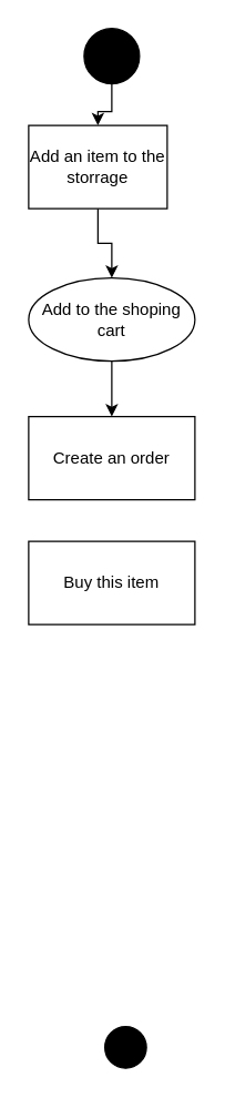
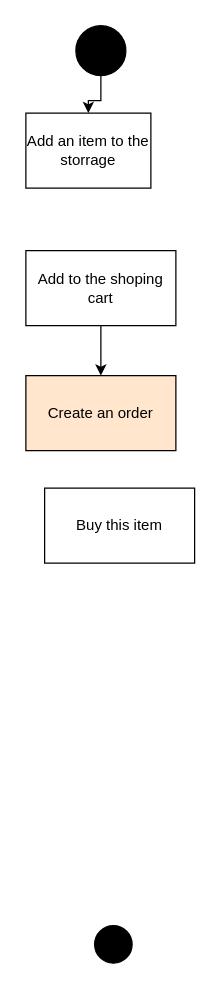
  <mxCell id="0" />
  <mxCell id="1" parent="0" />
  <mxCell id="2" style="edgeStyle=orthogonalEdgeStyle;rounded=0;orthogonalLoop=1;jettySize=auto;html=1;" edge="1" parent="1" source="3" target="6"><mxGeometry relative="1" as="geometry" /></mxCell>
  <mxCell id="3" value="" style="ellipse;whiteSpace=wrap;html=1;aspect=fixed;fillColor=#000000;" vertex="1" parent="1"><mxGeometry x="60" y="20" width="40" height="40" as="geometry" /></mxCell>
  <mxCell id="4" value="" style="ellipse;whiteSpace=wrap;html=1;aspect=fixed;fillColor=#000000;" vertex="1" parent="1"><mxGeometry x="75" y="740" width="30" height="30" as="geometry" /></mxCell>
- <mxCell id="5" style="edgeStyle=orthogonalEdgeStyle;rounded=0;orthogonalLoop=1;jettySize=auto;html=1;" edge="1" parent="1" source="6" target="8"><mxGeometry relative="1" as="geometry" /></mxCell>
  <mxCell id="6" value="Add an item to the storrage" style="rounded=0;whiteSpace=wrap;html=1;fillColor=#FFFFFF;" vertex="1" parent="1"><mxGeometry x="20" y="90" width="100" height="60" as="geometry" /></mxCell>
  <mxCell id="7" style="edgeStyle=orthogonalEdgeStyle;rounded=0;orthogonalLoop=1;jettySize=auto;html=1;exitX=0.5;exitY=1;exitDx=0;exitDy=0;entryX=0.5;entryY=0;entryDx=0;entryDy=0;" edge="1" parent="1" source="8"><mxGeometry relative="1" as="geometry"><mxPoint x="80" y="300" as="targetPoint" /></mxGeometry></mxCell>
- <mxCell id="8" value="Add to the shoping cart" style="ellipse;whiteSpace=wrap;html=1;fillColor=#FFFFFF;" vertex="1" parent="1"><mxGeometry x="20" y="200" width="120" height="60" as="geometry" /></mxCell>
- <mxCell id="9" value="Buy this item" style="rounded=0;whiteSpace=wrap;html=1;fillColor=#FFFFFF;" vertex="1" parent="1"><mxGeometry x="20" y="390" width="120" height="60" as="geometry" /></mxCell>
- <mxCell id="10" value="Create an order" style="rounded=0;whiteSpace=wrap;html=1;fillColor=#FFFFFF;" vertex="1" parent="1"><mxGeometry x="20" y="300" width="120" height="60" as="geometry" /></mxCell>
+ <mxCell id="8" value="Add to the shoping cart" style="rounded=0;whiteSpace=wrap;html=1;fillColor=#FFFFFF;" vertex="1" parent="1"><mxGeometry x="20" y="200" width="120" height="60" as="geometry" /></mxCell>
+ <mxCell id="9" value="Buy this item" style="rounded=0;whiteSpace=wrap;html=1;fillColor=#FFFFFF;" vertex="1" parent="1"><mxGeometry x="35" y="390" width="120" height="60" as="geometry" /></mxCell>
+ <mxCell id="10" value="Create an order" style="rounded=0;whiteSpace=wrap;html=1;fillColor=#ffe6cc;" vertex="1" parent="1"><mxGeometry x="20" y="300" width="120" height="60" as="geometry" /></mxCell>
